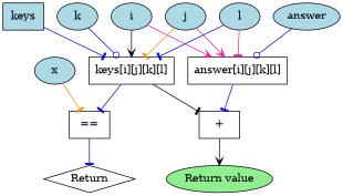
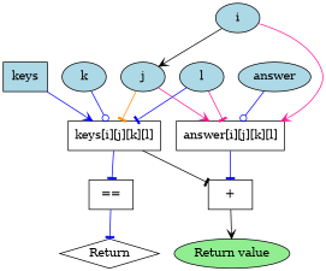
  digraph {
    node [fillcolor=lightblue shape=ellipse style=filled]
    edge [arrowhead=tee color=blue]
-   n1 [label=x]
    n2 [label="==" shape=box fillcolor="" style=""]
    n3 [label=Return shape=diamond fillcolor="" style=""]
    n4 [label=keys shape=box]
    n5 [label="keys[i][j][k][l]" shape=box fillcolor="" style=""]
    n6 [label="+" shape=box fillcolor="" style=""]
    n7 [label=answer]
    n8 [label="answer[i][j][k][l]" shape=box fillcolor="" style=""]
    n9 [label=i]
    n10 [label=j]
    n11 [label=k]
    n12 [label=l]
    n13 [fillcolor=lightgreen label="Return value"]
-   n1 -> n2 [color=darkorange]
    n2 -> n3
-   n4 -> n5
+   n4 -> n5 [arrowhead=vee]
    n5 -> n2
    n5 -> n6 [color=black]
    n6 -> n13 [arrowhead=vee color=black]
    n7 -> n8 [arrowhead=odot]
    n8 -> n6
-   n9 -> n5 [arrowhead=vee color=black]
+   n9 -> n10 [arrowhead=vee color=black]
    n9 -> n8 [arrowhead=vee color=deeppink]
    n10 -> n5 [color=darkorange]
    n10 -> n8 [arrowhead=vee color=deeppink]
    n11 -> n5 [arrowhead=odot]
    n12 -> n5
    n12 -> n8 [color=deeppink]
  }
